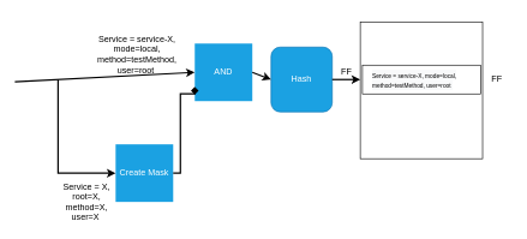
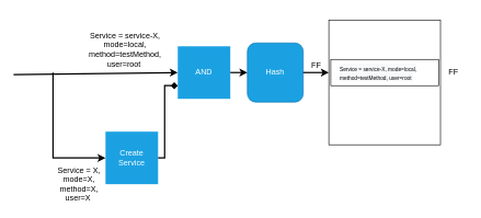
  <mxCell id="0" />
  <mxCell id="1" parent="0" />
  <mxCell id="2" value="&lt;span style=&quot;font-family: &amp;#34;arial&amp;#34; ; text-indent: -24px&quot;&gt;&lt;font style=&quot;font-size: 12px&quot;&gt;Service = service-X, mode=local, method=testMethod, user=root&amp;nbsp;&lt;/font&gt;&lt;/span&gt;" style="text;html=1;strokeColor=none;fillColor=none;align=center;verticalAlign=middle;whiteSpace=wrap;rounded=0;" vertex="1" parent="1"><mxGeometry x="120" y="20" width="140" height="110" as="geometry" /></mxCell>
  <mxCell id="3" value="" style="endArrow=classic;html=1;strokeWidth=2;entryX=0;entryY=0.5;entryDx=0;entryDy=0;" edge="1" parent="1" target="4"><mxGeometry width="50" height="50" relative="1" as="geometry"><mxPoint x="20" y="113" as="sourcePoint" /><mxPoint x="400" y="103" as="targetPoint" /></mxGeometry></mxCell>
- <mxCell id="4" value="AND" style="whiteSpace=wrap;html=1;aspect=fixed;fillColor=#1ba1e2;fontColor=#ffffff;strokeColor=none;" vertex="1" parent="1"><mxGeometry x="270" y="60" width="80" height="80" as="geometry" /></mxCell>
- <mxCell id="5" value="Create Mask" style="whiteSpace=wrap;html=1;aspect=fixed;fillColor=#1ba1e2;fontColor=#ffffff;strokeColor=none;" vertex="1" parent="1"><mxGeometry x="160" y="200" width="80" height="80" as="geometry" /></mxCell>
+ <mxCell id="4" value="AND" style="whiteSpace=wrap;html=1;aspect=fixed;fillColor=#1ba1e2;fontColor=#ffffff;strokeColor=none;" vertex="1" parent="1"><mxGeometry x="270" y="70" width="80" height="80" as="geometry" /></mxCell>
+ <mxCell id="5" value="Create Service" style="whiteSpace=wrap;html=1;aspect=fixed;fillColor=#1ba1e2;fontColor=#ffffff;strokeColor=none;" vertex="1" parent="1"><mxGeometry x="160" y="200" width="80" height="80" as="geometry" /></mxCell>
  <mxCell id="6" value="" style="endArrow=classic;html=1;strokeWidth=2;entryX=0;entryY=0.5;entryDx=0;entryDy=0;edgeStyle=orthogonalEdgeStyle;rounded=0;" edge="1" parent="1" target="5"><mxGeometry width="50" height="50" relative="1" as="geometry"><mxPoint x="80" y="110" as="sourcePoint" /><mxPoint x="390" y="270" as="targetPoint" /><Array as="points"><mxPoint x="80" y="240" /></Array></mxGeometry></mxCell>
- <mxCell id="7" value="&lt;span style=&quot;font-family: &amp;#34;arial&amp;#34; ; text-indent: -24px&quot;&gt;&lt;font style=&quot;font-size: 12px&quot;&gt;Service = X, root=X, method=X, user=X&amp;nbsp;&lt;/font&gt;&lt;/span&gt;" style="text;html=1;strokeColor=none;fillColor=none;align=center;verticalAlign=middle;whiteSpace=wrap;rounded=0;" vertex="1" parent="1"><mxGeometry x="70" y="250" width="100" height="60" as="geometry" /></mxCell>
+ <mxCell id="7" value="&lt;span style=&quot;font-family: &amp;#34;arial&amp;#34; ; text-indent: -24px&quot;&gt;&lt;font style=&quot;font-size: 12px&quot;&gt;Service = X, mode=X, method=X, user=X&amp;nbsp;&lt;/font&gt;&lt;/span&gt;" style="text;html=1;strokeColor=none;fillColor=none;align=center;verticalAlign=middle;whiteSpace=wrap;rounded=0;" vertex="1" parent="1"><mxGeometry x="70" y="250" width="100" height="60" as="geometry" /></mxCell>
  <mxCell id="8" value="Hash" style="whiteSpace=wrap;html=1;fillColor=#1ba1e2;strokeColor=#006EAF;fontColor=#ffffff;rounded=1;" vertex="1" parent="1"><mxGeometry x="376" y="65" width="85" height="90" as="geometry" /></mxCell>
  <mxCell id="9" value="" style="endArrow=diamond;html=1;strokeWidth=2;exitX=1;exitY=0.5;exitDx=0;exitDy=0;entryX=0;entryY=0.75;entryDx=0;entryDy=0;edgeStyle=orthogonalEdgeStyle;rounded=0;" edge="1" parent="1" source="5" target="4"><mxGeometry width="50" height="50" relative="1" as="geometry"><mxPoint x="270" y="120" as="sourcePoint" /><mxPoint x="390" y="120" as="targetPoint" /><Array as="points"><mxPoint x="250" y="240" /><mxPoint x="250" y="130" /></Array></mxGeometry></mxCell>
  <mxCell id="10" value="" style="endArrow=classic;html=1;strokeWidth=2;exitX=1;exitY=0.5;exitDx=0;exitDy=0;entryX=0;entryY=0.5;entryDx=0;entryDy=0;" edge="1" parent="1" source="4" target="8"><mxGeometry width="50" height="50" relative="1" as="geometry"><mxPoint x="350" y="113" as="sourcePoint" /><mxPoint x="410" y="113" as="targetPoint" /></mxGeometry></mxCell>
  <mxCell id="11" value="" style="endArrow=classic;html=1;strokeWidth=2;exitX=1;exitY=0.5;exitDx=0;exitDy=0;" edge="1" parent="1" source="8"><mxGeometry width="50" height="50" relative="1" as="geometry"><mxPoint x="380" y="390" as="sourcePoint" /><mxPoint x="500" y="110" as="targetPoint" /></mxGeometry></mxCell>
  <mxCell id="12" value="" style="rounded=0;whiteSpace=wrap;html=1;" vertex="1" parent="1"><mxGeometry x="500" y="30" width="170" height="190" as="geometry" /></mxCell>
  <mxCell id="13" value="" style="group" vertex="1" connectable="0" parent="1"><mxGeometry x="505" y="90" width="162.48" height="40" as="geometry" /></mxCell>
  <mxCell id="14" value="" style="rounded=0;whiteSpace=wrap;html=1;" vertex="1" parent="13"><mxGeometry x="-2" width="164.48" height="40" as="geometry" /></mxCell>
  <mxCell id="15" value="&lt;span style=&quot;color: rgb(0 , 0 , 0) ; font-family: &amp;#34;arial&amp;#34; ; font-style: normal ; font-weight: 400 ; letter-spacing: normal ; text-align: center ; text-indent: -24px ; text-transform: none ; word-spacing: 0px ; background-color: rgb(248 , 249 , 250) ; display: inline ; float: none&quot;&gt;&lt;font style=&quot;font-size: 8px&quot;&gt;Service = service-X, mode=local, method=testMethod, user=root&amp;nbsp;&lt;/font&gt;&lt;/span&gt;" style="text;whiteSpace=wrap;html=1;" vertex="1" parent="13"><mxGeometry x="10" width="150" height="30" as="geometry" /></mxCell>
  <mxCell id="16" value="FF" style="text;html=1;strokeColor=none;fillColor=none;align=center;verticalAlign=middle;whiteSpace=wrap;rounded=0;" vertex="1" parent="1"><mxGeometry x="461" y="90" width="40" height="20" as="geometry" /></mxCell>
  <mxCell id="17" value="FF" style="text;html=1;strokeColor=none;fillColor=none;align=center;verticalAlign=middle;whiteSpace=wrap;rounded=0;" vertex="1" parent="1"><mxGeometry x="670" y="100" width="40" height="20" as="geometry" /></mxCell>
